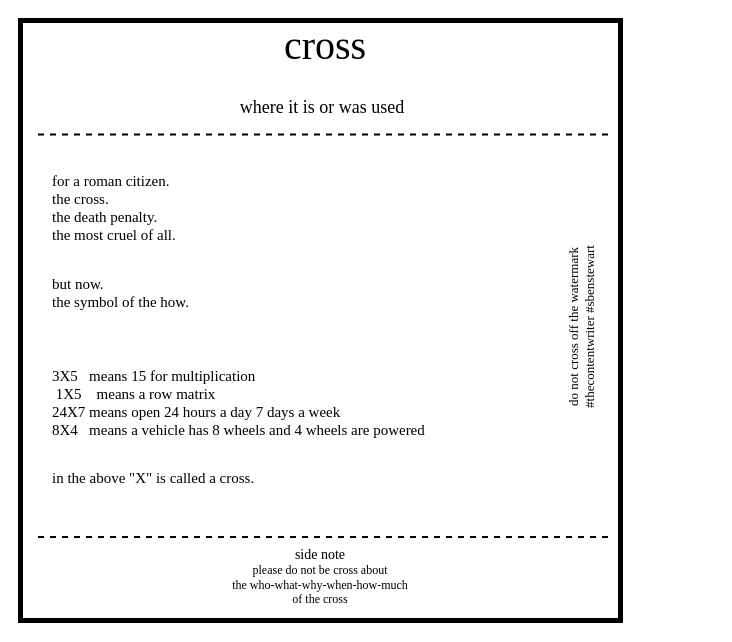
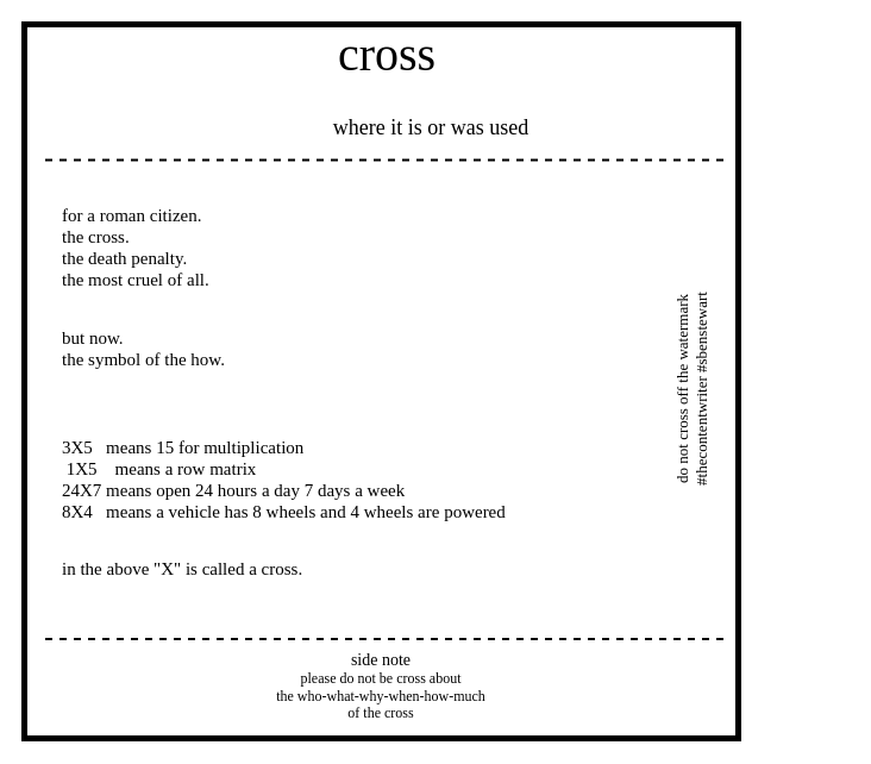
  <mxCell id="0" />
  <mxCell id="1" parent="0" />
  <mxCell id="2" value="" style="whiteSpace=wrap;html=1;aspect=fixed;strokeWidth=5;fillColor=none;" parent="1" vertex="1"><mxGeometry x="20" y="20" width="600" height="600" as="geometry" /></mxCell>
  <mxCell id="3" value="&lt;font face=&quot;xkcd&quot;&gt;&lt;span style=&quot;font-size: 40px&quot;&gt;cross&lt;/span&gt;&lt;br&gt;&lt;/font&gt;" style="text;html=1;strokeColor=none;fillColor=none;align=center;verticalAlign=middle;whiteSpace=wrap;rounded=0;" parent="1" vertex="1"><mxGeometry x="40" y="35" width="570" height="20" as="geometry" /></mxCell>
- <mxCell id="4" value="&lt;font face=&quot;xkcd&quot;&gt;&lt;span style=&quot;font-size: 18px&quot;&gt;where it is or was used&lt;/span&gt;&lt;br&gt;&lt;/font&gt;" style="text;html=1;strokeColor=none;fillColor=none;align=center;verticalAlign=middle;whiteSpace=wrap;rounded=0;" parent="1" vertex="1"><mxGeometry x="81.5" y="97" width="480" height="20" as="geometry" /></mxCell>
+ <mxCell id="4" value="&lt;font face=&quot;xkcd&quot;&gt;&lt;span style=&quot;font-size: 18px&quot;&gt;where it is or was used&lt;/span&gt;&lt;br&gt;&lt;/font&gt;" style="text;html=1;strokeColor=none;fillColor=none;align=center;verticalAlign=middle;whiteSpace=wrap;rounded=0;" parent="1" vertex="1"><mxGeometry x="121.5" y="97" width="480" height="20" as="geometry" /></mxCell>
  <mxCell id="5" value="" style="endArrow=none;dashed=1;html=1;strokeWidth=2;" parent="1" edge="1"><mxGeometry width="50" height="50" relative="1" as="geometry"><mxPoint x="607.5" y="134" as="sourcePoint" /><mxPoint x="32.5" y="134" as="targetPoint" /></mxGeometry></mxCell>
  <mxCell id="6" value="" style="endArrow=none;dashed=1;html=1;strokeWidth=2;" parent="1" edge="1"><mxGeometry width="50" height="50" relative="1" as="geometry"><mxPoint x="607.5" y="536.5" as="sourcePoint" /><mxPoint x="32.5" y="536.5" as="targetPoint" /></mxGeometry></mxCell>
  <mxCell id="7" value="&lt;font face=&quot;xkcd&quot;&gt;&lt;span style=&quot;font-size: 14px&quot;&gt;side note&lt;/span&gt;&lt;/font&gt;&lt;font face=&quot;xkcd&quot;&gt;&lt;br&gt;please do not be cross about &lt;br&gt;the who-what-why-when-how-much&lt;br&gt;of the cross&lt;br&gt;&lt;/font&gt;" style="text;html=1;strokeColor=none;fillColor=none;align=center;verticalAlign=middle;whiteSpace=wrap;rounded=0;" parent="1" vertex="1"><mxGeometry x="20" y="536" width="600" height="80" as="geometry" /></mxCell>
  <mxCell id="8" style="edgeStyle=orthogonalEdgeStyle;rounded=0;orthogonalLoop=1;jettySize=auto;html=1;exitX=0.5;exitY=1;exitDx=0;exitDy=0;strokeWidth=2;" parent="1" edge="1"><mxGeometry relative="1" as="geometry"><mxPoint x="471" y="381" as="sourcePoint" /><mxPoint x="471" y="381" as="targetPoint" /></mxGeometry></mxCell>
  <mxCell id="9" value="&lt;font face=&quot;xkcd&quot; style=&quot;font-size: 13px&quot;&gt;&lt;font style=&quot;font-size: 13px&quot;&gt;do not cross off the watermark&lt;br&gt;&lt;/font&gt;#thecontentwriter #sbenstewart&lt;br&gt;&lt;/font&gt;" style="text;html=1;strokeColor=none;fillColor=none;align=center;verticalAlign=middle;whiteSpace=wrap;rounded=0;rotation=-90;" parent="1" vertex="1"><mxGeometry x="450" y="316.5" width="260" height="20" as="geometry" /></mxCell>
  <mxCell id="10" value="3X5&amp;nbsp; &amp;nbsp;means 15 for multiplication&lt;br&gt;&amp;nbsp;1X5&amp;nbsp; &amp;nbsp; means a row matrix&lt;br&gt;24X7 means open 24 hours a day 7 days a week&lt;br&gt;8X4&amp;nbsp; &amp;nbsp;means a vehicle has 8 wheels and 4 wheels are powered&amp;nbsp;" style="text;html=1;strokeColor=none;fillColor=none;align=left;verticalAlign=middle;whiteSpace=wrap;rounded=0;fontFamily=xkcd;fontSize=15;" parent="1" vertex="1"><mxGeometry x="50" y="356.5" width="490" height="90" as="geometry" /></mxCell>
  <mxCell id="11" value="in the above &quot;X&quot; is called a cross." style="text;html=1;strokeColor=none;fillColor=none;align=left;verticalAlign=middle;whiteSpace=wrap;rounded=0;fontFamily=xkcd;fontSize=15;" parent="1" vertex="1"><mxGeometry x="50" y="466.5" width="450" height="20" as="geometry" /></mxCell>
  <mxCell id="12" value="for a roman citizen. &lt;br&gt;the cross. &lt;br&gt;the death penalty.&lt;br&gt;the most cruel of all." style="text;html=1;strokeColor=none;fillColor=none;align=left;verticalAlign=middle;whiteSpace=wrap;rounded=0;fontFamily=xkcd;fontSize=15;" parent="1" vertex="1"><mxGeometry x="50" y="167" width="450" height="80" as="geometry" /></mxCell>
  <mxCell id="13" value="but now. &lt;br&gt;the symbol of the how.&amp;nbsp;" style="text;html=1;strokeColor=none;fillColor=none;align=left;verticalAlign=middle;whiteSpace=wrap;rounded=0;fontFamily=xkcd;fontSize=15;" parent="1" vertex="1"><mxGeometry x="50" y="267" width="450" height="50" as="geometry" /></mxCell>
